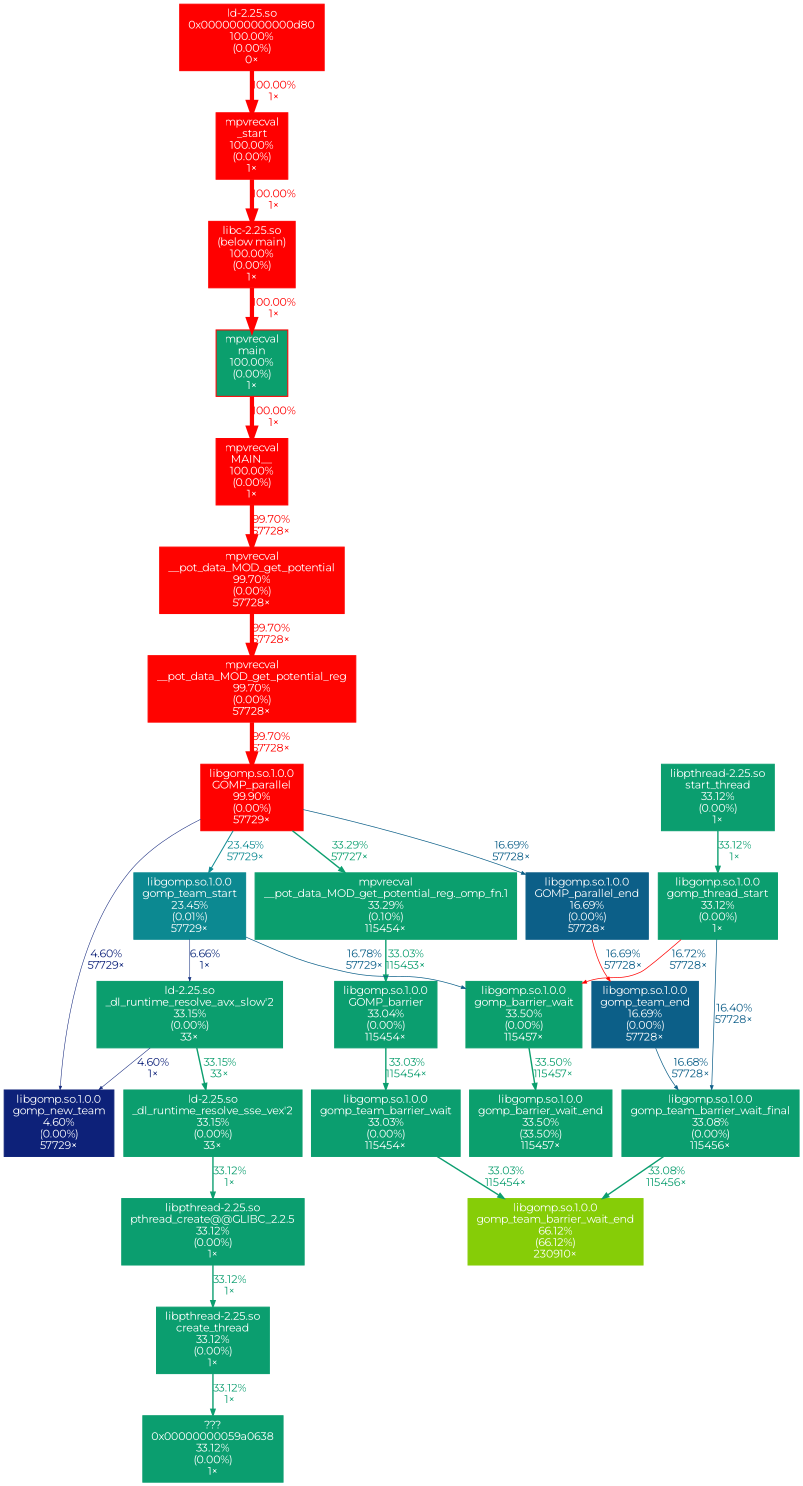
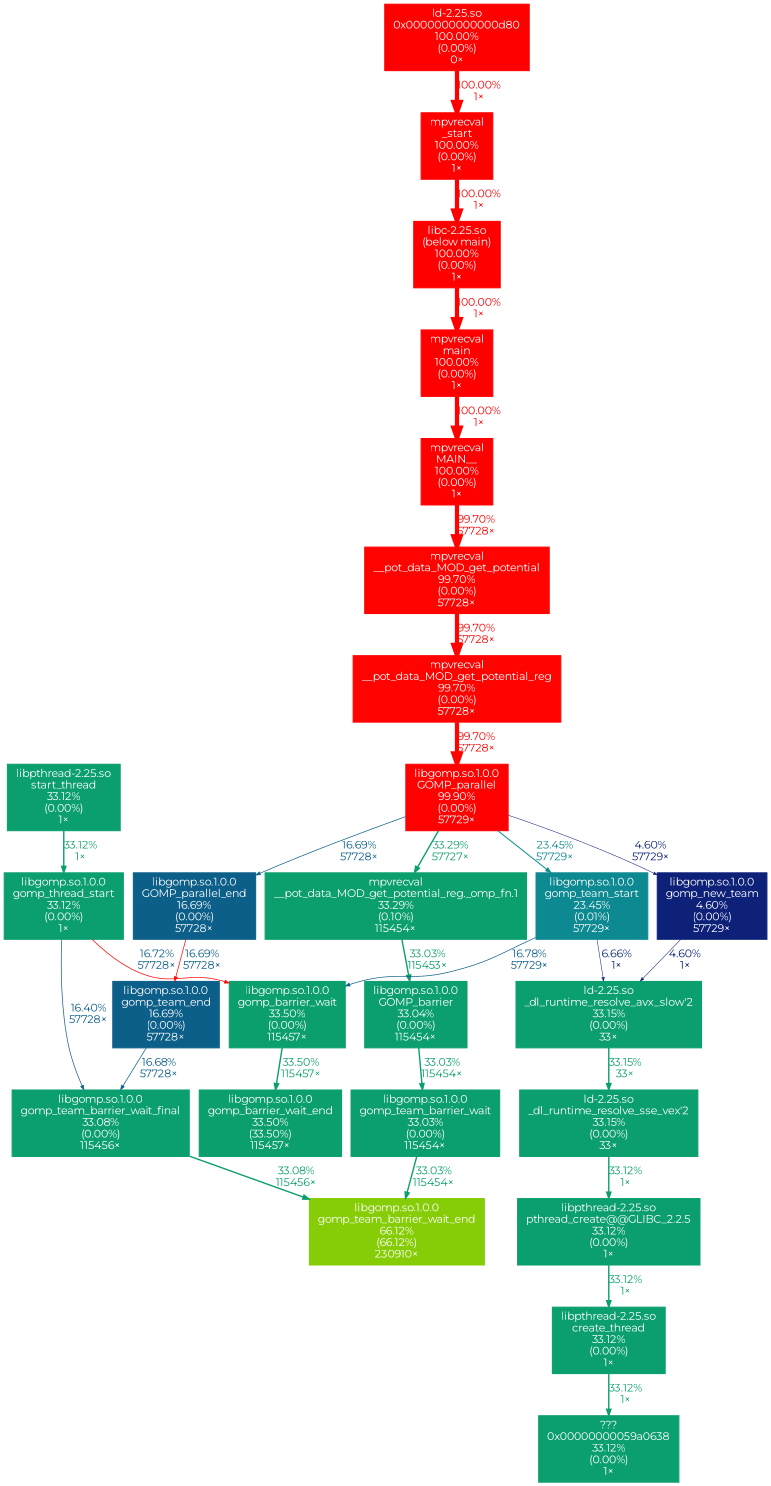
  digraph {
    fontname=Montserrat
    nodesep=0.125
    ranksep=0.25
    node [color="#0b9e6f" fontcolor="#ffffff" fontname=Montserrat fontsize=10.00 shape=box style=filled]
    edge [arrowsize=0.58 color="#0b9e6f" fontcolor="#0b9e6f" fontname=Montserrat fontsize=10.00 labeldistance=1.32 penwidth=1.32]
    n1 [color="#ff0000" height=0 label="libc-2.25.so\n(below main)\n100.00%\n(0.00%)\n1×" width=0]
-   n2 [color="#ff0000" height=0 label="mpvrecval\nmain\n100.00%\n(0.00%)\n1×" width=0 fillcolor="#0b9f6d"]
+   n2 [color="#ff0000" height=0 label="mpvrecval\nmain\n100.00%\n(0.00%)\n1×" width=0]
    n3 [color="#ff0000" height=0 label="mpvrecval\nMAIN__\n100.00%\n(0.00%)\n1×" width=0]
    n4 [color="#ff0300" height=0 label="mpvrecval\n__pot_data_MOD_get_potential\n99.70%\n(0.00%)\n57728×" width=0]
    n5 [color="#ff0000" height=0 label="ld-2.25.so\n0x0000000000000d80\n100.00%\n(0.00%)\n0×" width=0]
    n6 [color="#ff0000" height=0 label="mpvrecval\n_start\n100.00%\n(0.00%)\n1×" width=0]
    n7 [height=0 label="???\n0x00000000059a0638\n33.12%\n(0.00%)\n1×" width=0]
    n8 [height=0 label="libpthread-2.25.so\nstart_thread\n33.12%\n(0.00%)\n1×" width=0]
    n9 [height=0 label="libgomp.so.1.0.0\ngomp_thread_start\n33.12%\n(0.00%)\n1×" width=0]
    n10 [height=0 label="libgomp.so.1.0.0\nGOMP_barrier\n33.04%\n(0.00%)\n115454×" width=0]
    n11 [height=0 label="libgomp.so.1.0.0\ngomp_team_barrier_wait\n33.03%\n(0.00%)\n115454×" width=0]
    n12 [color="#86cd07" height=0 label="libgomp.so.1.0.0\ngomp_team_barrier_wait_end\n66.12%\n(66.12%)\n230910×" width=0]
    n13 [color="#ff0100" height=0 label="libgomp.so.1.0.0\nGOMP_parallel\n99.90%\n(0.00%)\n57729×" width=0]
    n14 [color="#0c5f88" height=0 label="libgomp.so.1.0.0\nGOMP_parallel_end\n16.69%\n(0.00%)\n57728×" width=0]
    n15 [color="#0b9f6e" height=0 label="mpvrecval\n__pot_data_MOD_get_potential_reg._omp_fn.1\n33.29%\n(0.10%)\n115454×" width=0]
    n16 [color="#0d2179" height=0 label="libgomp.so.1.0.0\ngomp_new_team\n4.60%\n(0.00%)\n57729×" width=0]
    n17 [color="#0c8991" height=0 label="libgomp.so.1.0.0\ngomp_team_start\n23.45%\n(0.01%)\n57729×" width=0]
    n18 [color="#0c5f88" height=0 label="libgomp.so.1.0.0\ngomp_team_end\n16.69%\n(0.00%)\n57728×" width=0]
    n19 [color="#0b9e6e" height=0 label="ld-2.25.so\n_dl_runtime_resolve_avx_slow'2\n33.15%\n(0.00%)\n33×" width=0]
    n20 [color="#0b9f6d" height=0 label="libgomp.so.1.0.0\ngomp_barrier_wait\n33.50%\n(0.00%)\n115457×" width=0]
    n21 [height=0 label="libgomp.so.1.0.0\ngomp_team_barrier_wait_final\n33.08%\n(0.00%)\n115456×" width=0]
    n22 [color="#0b9e6e" height=0 label="ld-2.25.so\n_dl_runtime_resolve_sse_vex'2\n33.15%\n(0.00%)\n33×" width=0]
    n23 [color="#0b9f6d" height=0 label="libgomp.so.1.0.0\ngomp_barrier_wait_end\n33.50%\n(33.50%)\n115457×" width=0]
    n24 [color="#ff0300" height=0 label="mpvrecval\n__pot_data_MOD_get_potential_reg\n99.70%\n(0.00%)\n57728×" width=0]
    n25 [height=0 label="libpthread-2.25.so\npthread_create@@GLIBC_2.2.5\n33.12%\n(0.00%)\n1×" width=0]
    n26 [height=0 label="libpthread-2.25.so\ncreate_thread\n33.12%\n(0.00%)\n1×" width=0]
    n1 -> n2 [arrowsize=1.00 color="#ff0000" fontcolor="#ff0000" label="100.00%\n1×" labeldistance=4.00 penwidth=4.00]
    n2 -> n3 [arrowsize=1.00 color="#ff0000" fontcolor="#ff0000" label="100.00%\n1×" labeldistance=4.00 penwidth=4.00]
    n3 -> n4 [arrowsize=1.00 color="#ff0300" fontcolor="#ff0300" label="99.70%\n57728×" labeldistance=3.99 penwidth=3.99]
    n4 -> n24 [arrowsize=1.00 color="#ff0300" fontcolor="#ff0300" label="99.70%\n57728×" labeldistance=3.99 penwidth=3.99]
    n5 -> n6 [arrowsize=1.00 color="#ff0000" fontcolor="#ff0000" label="100.00%\n1×" labeldistance=4.00 penwidth=4.00]
    n6 -> n1 [arrowsize=1.00 color="#ff0000" fontcolor="#ff0000" label="100.00%\n1×" labeldistance=4.00 penwidth=4.00]
    n8 -> n9 [label="33.12%\n1×"]
    n9 -> n20 [arrowsize=0.41 color="#ff0000" fontcolor="#0c5f88" label="16.72%\n57728×" labeldistance=0.67 penwidth=0.67]
    n9 -> n21 [arrowsize=0.40 color="#0c5d88" fontcolor="#0c5d88" label="16.40%\n57728×" labeldistance=0.66 penwidth=0.66]
    n10 -> n11 [arrowsize=0.57 label="33.03%\n115454×"]
    n11 -> n12 [arrowsize=0.57 label="33.03%\n115454×"]
    n13 -> n14 [arrowsize=0.41 color="#0c5f88" fontcolor="#0c5f88" label="16.69%\n57728×" labeldistance=0.67 penwidth=0.67]
    n13 -> n15 [color="#0b9f6e" fontcolor="#0b9f6e" label="33.29%\n57727×" labeldistance=1.33 penwidth=1.33]
    n13 -> n16 [arrowsize=0.35 color="#0d2179" fontcolor="#0d2179" label="4.60%\n57729×" labeldistance=0.50 penwidth=0.50]
    n13 -> n17 [arrowsize=0.48 color="#0c8991" fontcolor="#0c8991" label="23.45%\n57729×" labeldistance=0.94 penwidth=0.94]
    n14 -> n18 [arrowsize=0.41 color="#ff0300" fontcolor="#0c5f88" label="16.69%\n57728×" labeldistance=0.67 penwidth=0.67]
    n15 -> n10 [arrowsize=0.57 label="33.03%\n115453×"]
-   n19 -> n16 [arrowsize=0.35 color="#0d2179" fontcolor="#0d2179" label="4.60%\n1×" labeldistance=0.50 penwidth=0.50]
+   n16 -> n19 [arrowsize=0.35 color="#0d2179" fontcolor="#0d2179" label="4.60%\n1×" labeldistance=0.50 penwidth=0.50]
    n17 -> n19 [arrowsize=0.35 color="#0d2a7b" fontcolor="#0d2a7b" label="6.66%\n1×" labeldistance=0.50 penwidth=0.50]
    n17 -> n20 [arrowsize=0.41 color="#0c6089" fontcolor="#0c6089" label="16.78%\n57729×" labeldistance=0.67 penwidth=0.67]
    n18 -> n21 [arrowsize=0.41 color="#0c5f88" fontcolor="#0c5f88" label="16.68%\n57728×" labeldistance=0.67 penwidth=0.67]
    n19 -> n22 [color="#0b9e6e" fontcolor="#0b9e6e" label="33.15%\n33×" labeldistance=1.33 penwidth=1.33]
    n20 -> n23 [color="#0b9f6d" fontcolor="#0b9f6d" label="33.50%\n115457×" labeldistance=1.34 penwidth=1.34]
    n21 -> n12 [label="33.08%\n115456×"]
    n22 -> n25 [label="33.12%\n1×"]
    n24 -> n13 [arrowsize=1.00 color="#ff0300" fontcolor="#ff0300" label="99.70%\n57728×" labeldistance=3.99 penwidth=3.99]
    n25 -> n26 [label="33.12%\n1×"]
    n26 -> n7 [label="33.12%\n1×"]
  }
